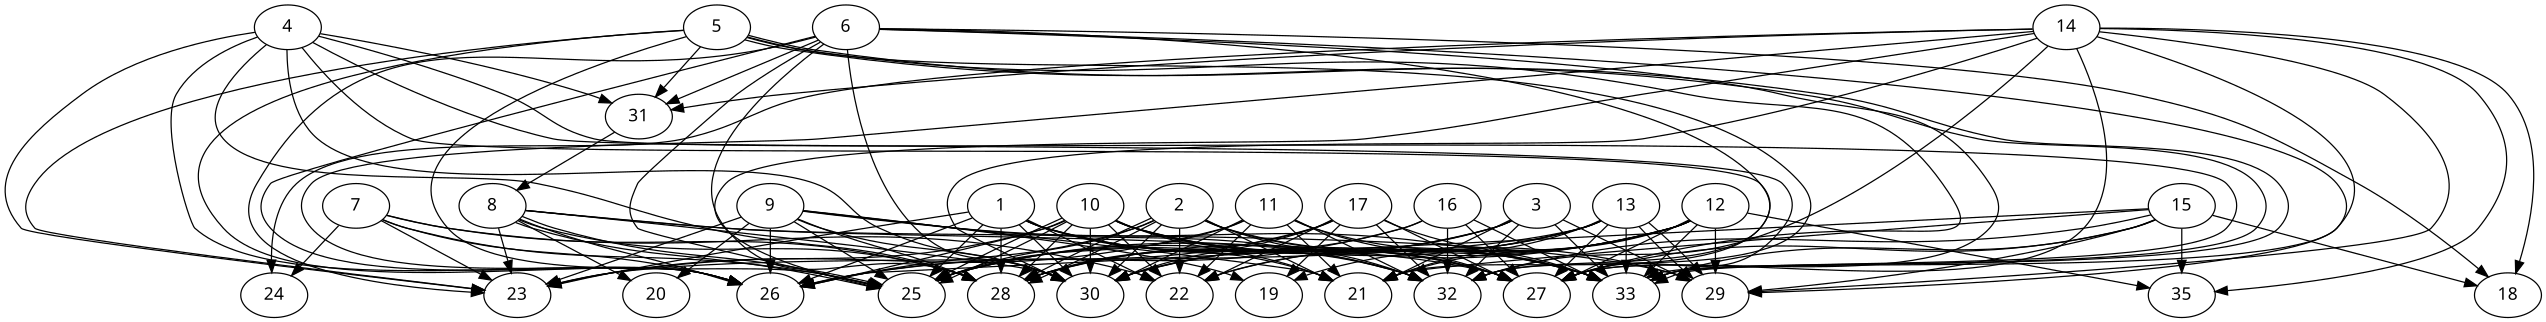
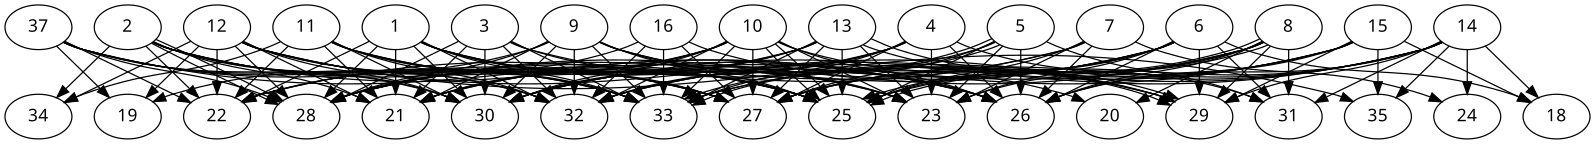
  digraph {
    fontname="Noto Sans"
    node [alpha=0.16 fontname="Noto Sans"]
    edge [fontname="Noto Sans"]
    1 [expect_size=9894912]
    21 [alpha=0.17 expect_size=16517120]
    22 [alpha=0.20 expect_size=52015104]
    23 [expect_size=46705664]
    25 [expect_size=12560384]
    26 [alpha=0.02 expect_size=21046272]
    27 [alpha=0.10 expect_size=42444800]
    28 [alpha=0.07 expect_size=45496320]
    30 [alpha=0.08 expect_size=5275648]
    32 [alpha=0.06 expect_size=37074944]
    33 [alpha=0.20 expect_size=36444160]
    2 [alpha=0.10 expect_size=7541760]
+   34 [alpha=0.05 expect_size=27323392]
    3 [alpha=0.13 expect_size=38464512]
    29 [alpha=0.18 expect_size=13079552]
    4 [alpha=0.06 expect_size=20534272]
    31 [alpha=0.13 expect_size=43181056]
    5 [alpha=0.20 expect_size=37608448]
    6 [alpha=0.08 expect_size=28919808]
    18 [alpha=0.06 expect_size=52125696]
    7 [alpha=0.14 expect_size=8598528]
    24 [alpha=0.19 expect_size=50388992]
    8 [alpha=0.03 expect_size=25313280]
    20 [expect_size=8737792]
    9 [alpha=0.19 expect_size=38763520]
    19 [alpha=0.17 expect_size=12121088]
    10 [alpha=0.03 expect_size=52220928]
    11 [alpha=0.15 expect_size=37292032]
    12 [alpha=0.18 expect_size=27684864]
    35 [alpha=0.08 expect_size=25004032]
    13 [alpha=0.02 expect_size=51036160]
    14 [alpha=0.04 expect_size=33645568]
    15 [alpha=0.04 expect_size=47932416]
    16 [alpha=0.09 expect_size=47223808]
-   17 [alpha=0.01 expect_size=19951616]
+   17 [alpha=0.01 expect_size=19951616 label=37]
    1 -> 21
    1 -> 22
    1 -> 23
    1 -> 25
    1 -> 26
    1 -> 27
    1 -> 28
    1 -> 30
    1 -> 32
    1 -> 33
    2 -> 21
    2 -> 22
    2 -> 25
    2 -> 26
    2 -> 27
    2 -> 28
    2 -> 28
    2 -> 30
    2 -> 32
    2 -> 33
+   2 -> 34
    3 -> 21
    3 -> 25
    3 -> 28
    3 -> 30
    3 -> 32
    3 -> 33
    3 -> 29
    4 -> 23
    4 -> 26
    4 -> 27
    4 -> 28
    4 -> 30
    4 -> 32
    4 -> 33
    4 -> 31
    5 -> 23
    5 -> 25
    5 -> 26
    5 -> 27
    5 -> 32
    5 -> 33
    5 -> 33
    5 -> 31
    6 -> 21
    6 -> 23
    6 -> 25
    6 -> 26
    6 -> 27
    6 -> 28
    6 -> 30
    6 -> 29
    6 -> 31
    6 -> 18
    7 -> 22
    7 -> 23
    7 -> 25
    7 -> 26
    7 -> 28
    7 -> 24
    8 -> 23
    8 -> 25
    8 -> 25
    8 -> 26
    8 -> 27
    8 -> 28
    8 -> 30
    8 -> 29
-   31 -> 8
+   8 -> 31
    8 -> 20
    9 -> 21
    9 -> 23
    9 -> 25
    9 -> 26
    9 -> 28
    9 -> 30
    9 -> 32
    9 -> 33
    9 -> 20
    9 -> 19
    10 -> 21
    10 -> 22
    10 -> 23
    10 -> 25
    10 -> 25
    10 -> 26
    10 -> 27
    10 -> 28
    10 -> 30
    10 -> 32
    10 -> 33
    10 -> 29
    11 -> 21
    11 -> 22
    11 -> 23
    11 -> 25
    11 -> 27
    11 -> 30
    11 -> 32
    11 -> 33
+   11 -> 34
    12 -> 21
    12 -> 22
    12 -> 25
    12 -> 27
    12 -> 28
    12 -> 30
    12 -> 33
+   12 -> 34
    12 -> 29
    12 -> 19
    12 -> 35
    13 -> 21
    13 -> 22
    13 -> 23
    13 -> 25
    13 -> 27
    13 -> 30
    13 -> 33
    13 -> 29
    13 -> 29
    14 -> 25
    14 -> 26
    14 -> 27
    14 -> 30
    14 -> 32
    14 -> 33
    14 -> 29
    14 -> 31
    14 -> 18
    14 -> 24
    14 -> 35
    15 -> 21
    15 -> 26
    15 -> 27
    15 -> 32
    15 -> 33
    15 -> 29
    15 -> 18
    15 -> 35
    16 -> 26
    16 -> 27
    16 -> 28
    16 -> 32
    16 -> 33
    17 -> 22
    17 -> 26
    17 -> 27
    17 -> 28
    17 -> 30
    17 -> 32
    17 -> 33
    17 -> 19
  }
